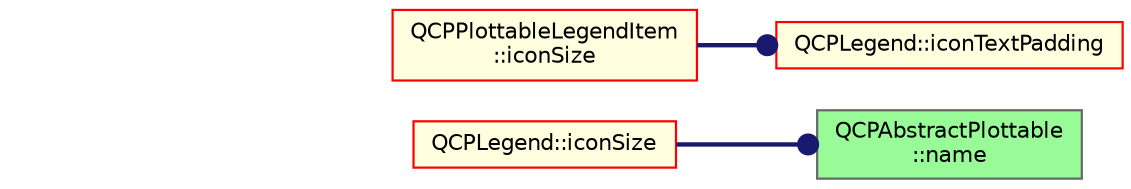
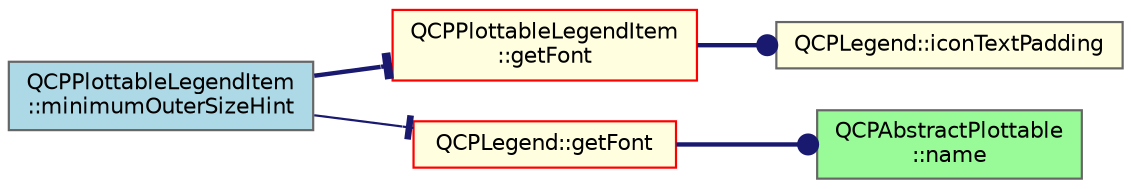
  digraph {
    rankdir=LR
    node [color=red fillcolor=lightyellow fontname=Helvetica fontsize=10 shape=record style=filled]
    edge [arrowhead=tee color=midnightblue fontname=Helvetica fontsize=10 labelfontname=Helvetica labelfontsize=10 style=bold]
-   n2 [height=0.2 label="QCPPlottableLegendItem\l::iconSize" width=0.4]
-   n3 [height=0.2 label="QCPLegend::iconSize" width=0.4]
-   n4 [height=0.2 label="QCPLegend::iconTextPadding" width=0.4]
+   n1 [color=gray40 fillcolor=lightblue fontcolor=black height=0.2 label="QCPPlottableLegendItem\l::minimumOuterSizeHint" width=0.4]
+   n2 [height=0.2 label="QCPPlottableLegendItem\l::getFont" width=0.4]
+   n3 [height=0.2 label="QCPLegend::getFont" width=0.4]
+   n4 [color=gray40 height=0.2 label="QCPLegend::iconTextPadding" width=0.4]
    n5 [color=gray40 fillcolor=palegreen height=0.2 label="QCPAbstractPlottable\l::name" width=0.4]
+   n1 -> n2
+   n1 -> n3 [style=solid]
    n2 -> n4 [arrowhead=dot]
    n3 -> n5 [arrowhead=dot]
  }
